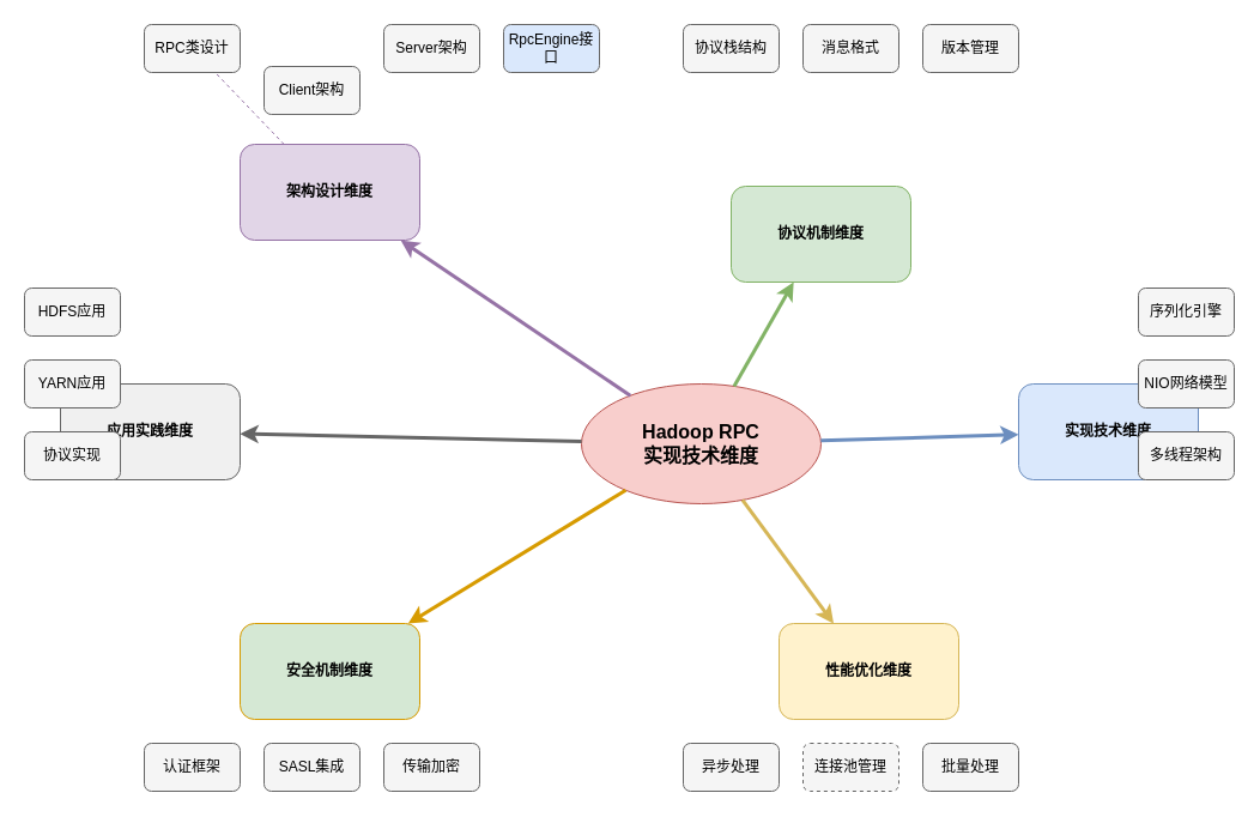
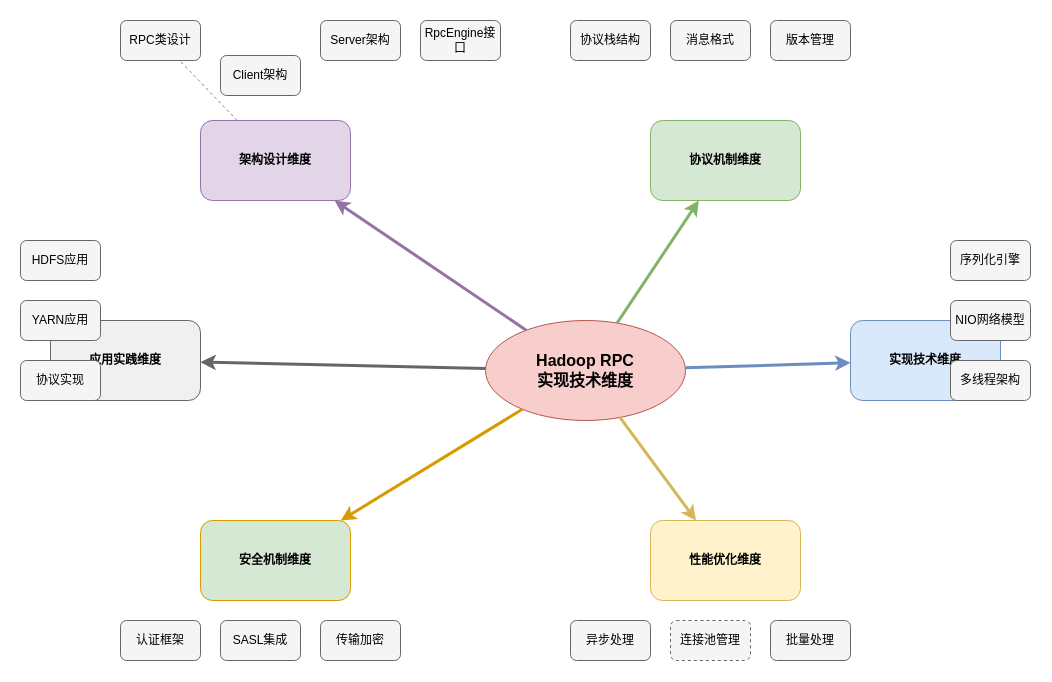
  <mxCell id="0" />
  <mxCell id="1" parent="0" />
  <mxCell id="2" value="Hadoop RPC&#10;实现技术维度" style="ellipse;whiteSpace=wrap;html=1;fillColor=#f8cecc;strokeColor=#b85450;fontSize=16;fontStyle=1;" vertex="1" parent="1"><mxGeometry x="485" y="320" width="200" height="100" as="geometry" /></mxCell>
  <mxCell id="3" value="架构设计维度" style="rounded=1;whiteSpace=wrap;html=1;fillColor=#e1d5e7;strokeColor=#9673a6;fontSize=12;fontStyle=1;" vertex="1" parent="1"><mxGeometry x="200" y="120" width="150" height="80" as="geometry" /></mxCell>
- <mxCell id="4" value="协议机制维度" style="rounded=1;whiteSpace=wrap;html=1;fillColor=#d5e8d4;strokeColor=#82b366;fontSize=12;fontStyle=1;" vertex="1" parent="1"><mxGeometry x="610" y="155" width="150" height="80" as="geometry" /></mxCell>
+ <mxCell id="4" value="协议机制维度" style="rounded=1;whiteSpace=wrap;html=1;fillColor=#d5e8d4;strokeColor=#82b366;fontSize=12;fontStyle=1;" vertex="1" parent="1"><mxGeometry x="650" y="120" width="150" height="80" as="geometry" /></mxCell>
  <mxCell id="5" value="实现技术维度" style="rounded=1;whiteSpace=wrap;html=1;fillColor=#dae8fc;strokeColor=#6c8ebf;fontSize=12;fontStyle=1;" vertex="1" parent="1"><mxGeometry x="850" y="320" width="150" height="80" as="geometry" /></mxCell>
  <mxCell id="6" value="性能优化维度" style="rounded=1;whiteSpace=wrap;html=1;fillColor=#fff2cc;strokeColor=#d6b656;fontSize=12;fontStyle=1;" vertex="1" parent="1"><mxGeometry x="650" y="520" width="150" height="80" as="geometry" /></mxCell>
  <mxCell id="7" value="安全机制维度" style="rounded=1;whiteSpace=wrap;html=1;fillColor=#d5e8d4;strokeColor=#d79b00;fontSize=12;fontStyle=1;" vertex="1" parent="1"><mxGeometry x="200" y="520" width="150" height="80" as="geometry" /></mxCell>
  <mxCell id="8" value="应用实践维度" style="rounded=1;whiteSpace=wrap;html=1;fillColor=#f0f0f0;strokeColor=#666666;fontSize=12;fontStyle=1;" vertex="1" parent="1"><mxGeometry x="50" y="320" width="150" height="80" as="geometry" /></mxCell>
  <mxCell id="9" value="RPC类设计" style="rounded=1;whiteSpace=wrap;html=1;fillColor=#f5f5f5;strokeColor=#666666;" vertex="1" parent="1"><mxGeometry x="120" y="20" width="80" height="40" as="geometry" /></mxCell>
  <mxCell id="10" value="Client架构" style="rounded=1;whiteSpace=wrap;html=1;fillColor=#f5f5f5;strokeColor=#666666;" vertex="1" parent="1"><mxGeometry x="220" y="55" width="80" height="40" as="geometry" /></mxCell>
  <mxCell id="11" value="Server架构" style="rounded=1;whiteSpace=wrap;html=1;fillColor=#f5f5f5;strokeColor=#666666;" vertex="1" parent="1"><mxGeometry x="320" y="20" width="80" height="40" as="geometry" /></mxCell>
- <mxCell id="12" value="RpcEngine接口" style="rounded=1;whiteSpace=wrap;html=1;fillColor=#dae8fc;strokeColor=#666666;" vertex="1" parent="1"><mxGeometry x="420" y="20" width="80" height="40" as="geometry" /></mxCell>
+ <mxCell id="12" value="RpcEngine接口" style="rounded=1;whiteSpace=wrap;html=1;fillColor=#f5f5f5;strokeColor=#666666;" vertex="1" parent="1"><mxGeometry x="420" y="20" width="80" height="40" as="geometry" /></mxCell>
  <mxCell id="13" value="协议栈结构" style="rounded=1;whiteSpace=wrap;html=1;fillColor=#f5f5f5;strokeColor=#666666;" vertex="1" parent="1"><mxGeometry x="570" y="20" width="80" height="40" as="geometry" /></mxCell>
  <mxCell id="14" value="消息格式" style="rounded=1;whiteSpace=wrap;html=1;fillColor=#f5f5f5;strokeColor=#666666;" vertex="1" parent="1"><mxGeometry x="670" y="20" width="80" height="40" as="geometry" /></mxCell>
  <mxCell id="15" value="版本管理" style="rounded=1;whiteSpace=wrap;html=1;fillColor=#f5f5f5;strokeColor=#666666;" vertex="1" parent="1"><mxGeometry x="770" y="20" width="80" height="40" as="geometry" /></mxCell>
  <mxCell id="16" value="序列化引擎" style="rounded=1;whiteSpace=wrap;html=1;fillColor=#f5f5f5;strokeColor=#666666;" vertex="1" parent="1"><mxGeometry x="950" y="240" width="80" height="40" as="geometry" /></mxCell>
  <mxCell id="17" value="NIO网络模型" style="rounded=1;whiteSpace=wrap;html=1;fillColor=#f5f5f5;strokeColor=#666666;" vertex="1" parent="1"><mxGeometry x="950" y="300" width="80" height="40" as="geometry" /></mxCell>
  <mxCell id="18" value="多线程架构" style="rounded=1;whiteSpace=wrap;html=1;fillColor=#f5f5f5;strokeColor=#666666;" vertex="1" parent="1"><mxGeometry x="950" y="360" width="80" height="40" as="geometry" /></mxCell>
  <mxCell id="19" value="异步处理" style="rounded=1;whiteSpace=wrap;html=1;fillColor=#f5f5f5;strokeColor=#666666;" vertex="1" parent="1"><mxGeometry x="570" y="620" width="80" height="40" as="geometry" /></mxCell>
  <mxCell id="20" value="连接池管理" style="rounded=1;whiteSpace=wrap;html=1;fillColor=#f5f5f5;strokeColor=#666666;dashed=1;" vertex="1" parent="1"><mxGeometry x="670" y="620" width="80" height="40" as="geometry" /></mxCell>
  <mxCell id="21" value="批量处理" style="rounded=1;whiteSpace=wrap;html=1;fillColor=#f5f5f5;strokeColor=#666666;" vertex="1" parent="1"><mxGeometry x="770" y="620" width="80" height="40" as="geometry" /></mxCell>
  <mxCell id="22" value="认证框架" style="rounded=1;whiteSpace=wrap;html=1;fillColor=#f5f5f5;strokeColor=#666666;" vertex="1" parent="1"><mxGeometry x="120" y="620" width="80" height="40" as="geometry" /></mxCell>
  <mxCell id="23" value="SASL集成" style="rounded=1;whiteSpace=wrap;html=1;fillColor=#f5f5f5;strokeColor=#666666;" vertex="1" parent="1"><mxGeometry x="220" y="620" width="80" height="40" as="geometry" /></mxCell>
  <mxCell id="24" value="传输加密" style="rounded=1;whiteSpace=wrap;html=1;fillColor=#f5f5f5;strokeColor=#666666;" vertex="1" parent="1"><mxGeometry x="320" y="620" width="80" height="40" as="geometry" /></mxCell>
  <mxCell id="25" value="HDFS应用" style="rounded=1;whiteSpace=wrap;html=1;fillColor=#f5f5f5;strokeColor=#666666;" vertex="1" parent="1"><mxGeometry x="20" y="240" width="80" height="40" as="geometry" /></mxCell>
  <mxCell id="26" value="YARN应用" style="rounded=1;whiteSpace=wrap;html=1;fillColor=#f5f5f5;strokeColor=#666666;" vertex="1" parent="1"><mxGeometry x="20" y="300" width="80" height="40" as="geometry" /></mxCell>
  <mxCell id="27" value="协议实现" style="rounded=1;whiteSpace=wrap;html=1;fillColor=#f5f5f5;strokeColor=#666666;" vertex="1" parent="1"><mxGeometry x="20" y="360" width="80" height="40" as="geometry" /></mxCell>
  <mxCell id="28" value="" style="endArrow=classic;html=1;strokeColor=#9673a6;strokeWidth=3;" edge="1" parent="1" source="2" target="3"><mxGeometry width="50" height="50" relative="1" as="geometry"><mxPoint x="400" y="270" as="sourcePoint" /><mxPoint x="450" y="220" as="targetPoint" /></mxGeometry></mxCell>
  <mxCell id="29" value="" style="endArrow=classic;html=1;strokeColor=#82b366;strokeWidth=3;" edge="1" parent="1" source="2" target="4"><mxGeometry width="50" height="50" relative="1" as="geometry"><mxPoint x="400" y="270" as="sourcePoint" /><mxPoint x="450" y="220" as="targetPoint" /></mxGeometry></mxCell>
  <mxCell id="30" value="" style="endArrow=classic;html=1;strokeColor=#6c8ebf;strokeWidth=3;" edge="1" parent="1" source="2" target="5"><mxGeometry width="50" height="50" relative="1" as="geometry"><mxPoint x="400" y="270" as="sourcePoint" /><mxPoint x="450" y="220" as="targetPoint" /></mxGeometry></mxCell>
  <mxCell id="31" value="" style="endArrow=classic;html=1;strokeColor=#d6b656;strokeWidth=3;" edge="1" parent="1" source="2" target="6"><mxGeometry width="50" height="50" relative="1" as="geometry"><mxPoint x="400" y="270" as="sourcePoint" /><mxPoint x="450" y="220" as="targetPoint" /></mxGeometry></mxCell>
  <mxCell id="32" value="" style="endArrow=classic;html=1;strokeColor=#d79b00;strokeWidth=3;" edge="1" parent="1" source="2" target="7"><mxGeometry width="50" height="50" relative="1" as="geometry"><mxPoint x="400" y="270" as="sourcePoint" /><mxPoint x="450" y="220" as="targetPoint" /></mxGeometry></mxCell>
  <mxCell id="33" value="" style="endArrow=classic;html=1;strokeColor=#666666;strokeWidth=3;" edge="1" parent="1" source="2" target="8"><mxGeometry width="50" height="50" relative="1" as="geometry"><mxPoint x="400" y="270" as="sourcePoint" /><mxPoint x="450" y="220" as="targetPoint" /></mxGeometry></mxCell>
  <mxCell id="34" value="" style="endArrow=none;html=1;strokeColor=#9673a6;strokeWidth=1;dashed=1;" edge="1" parent="1" source="3" target="9"><mxGeometry width="50" height="50" relative="1" as="geometry"><mxPoint x="400" y="270" as="sourcePoint" /><mxPoint x="450" y="220" as="targetPoint" /></mxGeometry></mxCell>
